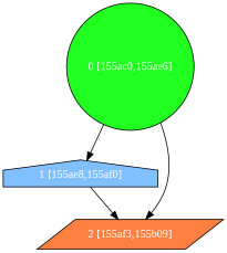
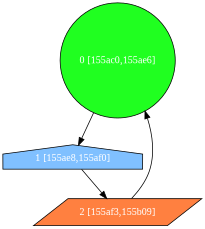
  digraph {
    fontname="Liberation Serif"
    node [fontcolor="#ffffff" style=filled fontname="Liberation Serif"]
    edge [fontname="Liberation Serif"]
    n1 [fillcolor="#20FF20" label="0 [155ac0,155ae6]" shape=circle]
    n2 [fillcolor="#80C0FF" label="1 [155ae8,155af0]" shape=house]
    n3 [fillcolor="#FF8040" label="2 [155af3,155b09]" shape=parallelogram]
    n1 -> n2
-   n1 -> n3
+   n3 -> n1
    n2 -> n3
  }
